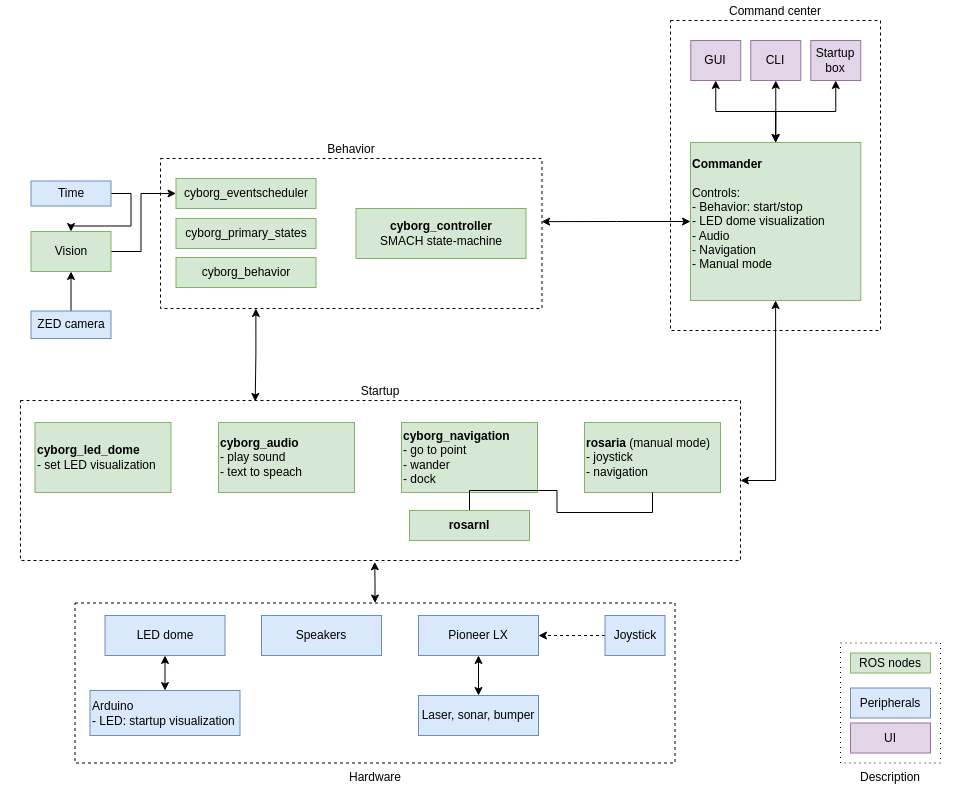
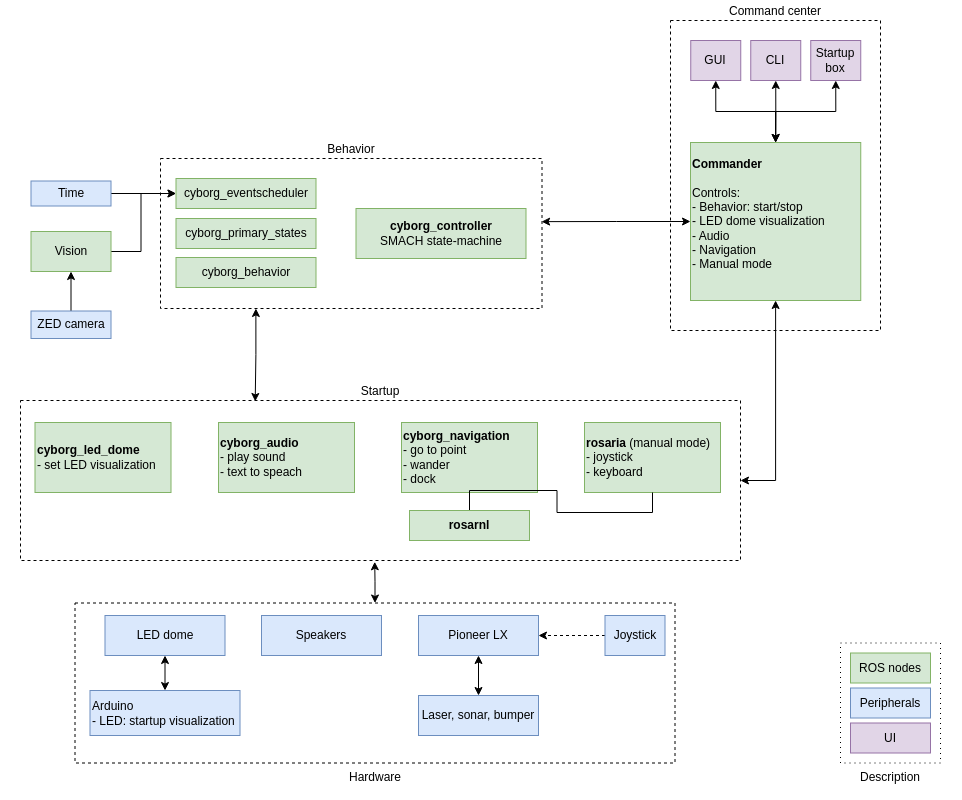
  <mxCell id="0" />
  <mxCell id="1" parent="0" />
  <mxCell id="2" value="&lt;div&gt;Command center&lt;/div&gt;" style="rounded=0;whiteSpace=wrap;html=1;dashed=1;labelPosition=center;verticalLabelPosition=top;align=center;verticalAlign=bottom;" parent="1" vertex="1"><mxGeometry x="670" y="20" width="210" height="310" as="geometry" /></mxCell>
  <mxCell id="3" style="edgeStyle=orthogonalEdgeStyle;rounded=0;orthogonalLoop=1;jettySize=auto;html=1;exitX=0.25;exitY=1;exitDx=0;exitDy=0;entryX=0.326;entryY=0.006;entryDx=0;entryDy=0;entryPerimeter=0;startArrow=classic;startFill=1;endArrow=classic;endFill=1;" parent="1" source="4" target="12" edge="1"><mxGeometry relative="1" as="geometry" /></mxCell>
  <mxCell id="4" value="&lt;div&gt;Behavior&lt;/div&gt;" style="rounded=0;whiteSpace=wrap;html=1;dashed=1;labelPosition=center;verticalLabelPosition=top;align=center;verticalAlign=bottom;" parent="1" vertex="1"><mxGeometry x="160" y="158" width="381.5" height="150" as="geometry" /></mxCell>
  <mxCell id="5" style="edgeStyle=orthogonalEdgeStyle;rounded=0;orthogonalLoop=1;jettySize=auto;html=1;exitX=0;exitY=0.5;exitDx=0;exitDy=0;entryX=0.999;entryY=0.421;entryDx=0;entryDy=0;entryPerimeter=0;endArrow=classic;endFill=1;startArrow=classic;startFill=1;" parent="1" source="6" target="4" edge="1"><mxGeometry relative="1" as="geometry" /></mxCell>
  <mxCell id="6" value="&lt;b&gt;Commander&lt;/b&gt;&lt;br&gt;&lt;br&gt;&lt;div&gt;Controls:&lt;/div&gt;&lt;div&gt;- Behavior: start/stop&lt;br&gt;&lt;/div&gt;&lt;div&gt;- LED dome visualization&lt;/div&gt;&lt;div&gt;- Audio&lt;/div&gt;&lt;div&gt;- Navigation&lt;/div&gt;&lt;div&gt;- Manual mode&lt;br&gt;&lt;/div&gt;&lt;div&gt;&lt;br&gt;&lt;/div&gt;" style="rounded=0;whiteSpace=wrap;html=1;align=left;fillColor=#d5e8d4;strokeColor=#82b366;fontColor=#000000;" parent="1" vertex="1"><mxGeometry x="690" y="142" width="170.25" height="158" as="geometry" /></mxCell>
  <mxCell id="7" value="&lt;div&gt;cyborg_eventscheduler&lt;/div&gt;" style="rounded=0;whiteSpace=wrap;html=1;fillColor=#d5e8d4;strokeColor=#82b366;fontColor=#000000;" parent="1" vertex="1"><mxGeometry x="175.5" y="178" width="140" height="30" as="geometry" /></mxCell>
  <mxCell id="8" value="cyborg_behavior" style="rounded=0;whiteSpace=wrap;html=1;align=center;fillColor=#d5e8d4;strokeColor=#82b366;fontColor=#000000;" parent="1" vertex="1"><mxGeometry x="175.5" y="257" width="140" height="30" as="geometry" /></mxCell>
  <mxCell id="9" style="edgeStyle=orthogonalEdgeStyle;rounded=0;orthogonalLoop=1;jettySize=auto;html=1;exitX=1;exitY=0.5;exitDx=0;exitDy=0;entryX=0.5;entryY=1;entryDx=0;entryDy=0;startArrow=classic;startFill=1;" parent="1" source="12" target="6" edge="1"><mxGeometry relative="1" as="geometry" /></mxCell>
  <mxCell id="10" style="edgeStyle=orthogonalEdgeStyle;rounded=0;orthogonalLoop=1;jettySize=auto;html=1;exitX=0.5;exitY=0;exitDx=0;exitDy=0;entryX=0.5;entryY=1;entryDx=0;entryDy=0;startArrow=none;startFill=0;endArrow=classic;endFill=1;" parent="1" source="11" target="23" edge="1"><mxGeometry relative="1" as="geometry" /></mxCell>
  <mxCell id="11" value="ZED camera" style="rounded=0;whiteSpace=wrap;html=1;fillColor=#dae8fc;strokeColor=#6c8ebf;fontColor=#000000;" parent="1" vertex="1"><mxGeometry x="30.5" y="310.5" width="80" height="27.5" as="geometry" /></mxCell>
  <mxCell id="12" value="&lt;div&gt;Startup&lt;/div&gt;" style="rounded=0;whiteSpace=wrap;html=1;dashed=1;labelPosition=center;verticalLabelPosition=top;align=center;verticalAlign=bottom;" parent="1" vertex="1"><mxGeometry x="20" y="400" width="720" height="160" as="geometry" /></mxCell>
  <mxCell id="13" value="&lt;div align=&quot;left&quot;&gt;cyborg_led_dome&lt;/div&gt;&lt;div align=&quot;left&quot;&gt;&lt;span style=&quot;font-weight: normal&quot;&gt;- set LED visualization&lt;/span&gt;&lt;br&gt;&lt;/div&gt;" style="rounded=0;whiteSpace=wrap;html=1;fillColor=#d5e8d4;strokeColor=#82b366;fontColor=#000000;fontStyle=1;align=left;" parent="1" vertex="1"><mxGeometry x="34.5" y="422" width="136" height="70" as="geometry" /></mxCell>
  <mxCell id="14" value="&lt;div align=&quot;left&quot;&gt;cyborg_audio&lt;/div&gt;&lt;div align=&quot;left&quot;&gt;&lt;span style=&quot;font-weight: normal&quot;&gt;- play sound&lt;/span&gt;&lt;/div&gt;&lt;div align=&quot;left&quot;&gt;&lt;span style=&quot;font-weight: normal&quot;&gt;- text to speach&lt;/span&gt;&lt;br&gt;&lt;/div&gt;" style="rounded=0;whiteSpace=wrap;html=1;fillColor=#d5e8d4;strokeColor=#82b366;fontColor=#000000;fontStyle=1;align=left;" parent="1" vertex="1"><mxGeometry x="218" y="422" width="136" height="70" as="geometry" /></mxCell>
  <mxCell id="15" value="&lt;div align=&quot;left&quot;&gt;cyborg_navigation&lt;/div&gt;&lt;div align=&quot;left&quot;&gt;&lt;span style=&quot;font-weight: normal&quot;&gt;- go to point&lt;/span&gt;&lt;/div&gt;&lt;div align=&quot;left&quot;&gt;&lt;span style=&quot;font-weight: normal&quot;&gt;- wander&lt;/span&gt;&lt;/div&gt;&lt;div align=&quot;left&quot;&gt;&lt;span style=&quot;font-weight: normal&quot;&gt;- dock&lt;/span&gt;&lt;br&gt;&lt;/div&gt;" style="rounded=0;whiteSpace=wrap;html=1;fillColor=#d5e8d4;strokeColor=#82b366;fontColor=#000000;fontStyle=1;align=left;" parent="1" vertex="1"><mxGeometry x="401" y="422" width="136" height="70" as="geometry" /></mxCell>
  <mxCell id="16" style="edgeStyle=orthogonalEdgeStyle;rounded=0;orthogonalLoop=1;jettySize=auto;html=1;exitX=0.5;exitY=1;exitDx=0;exitDy=0;startArrow=classic;startFill=1;fontColor=#000;" parent="1" source="17" target="6" edge="1"><mxGeometry relative="1" as="geometry" /></mxCell>
  <mxCell id="17" value="GUI&lt;br&gt;" style="rounded=0;whiteSpace=wrap;html=1;align=center;fillColor=#e1d5e7;strokeColor=#9673a6;fontColor=#000;" parent="1" vertex="1"><mxGeometry x="690.25" y="40" width="50" height="40" as="geometry" /></mxCell>
  <mxCell id="18" style="edgeStyle=orthogonalEdgeStyle;rounded=0;orthogonalLoop=1;jettySize=auto;html=1;exitX=0.5;exitY=1;exitDx=0;exitDy=0;entryX=0.5;entryY=0;entryDx=0;entryDy=0;startArrow=classic;startFill=1;" parent="1" source="19" target="6" edge="1"><mxGeometry relative="1" as="geometry" /></mxCell>
  <mxCell id="19" value="CLI" style="rounded=0;whiteSpace=wrap;html=1;align=center;fillColor=#e1d5e7;strokeColor=#9673a6;fontColor=#000;" parent="1" vertex="1"><mxGeometry x="750.25" y="40" width="50" height="40" as="geometry" /></mxCell>
  <mxCell id="20" style="edgeStyle=orthogonalEdgeStyle;rounded=0;orthogonalLoop=1;jettySize=auto;html=1;exitX=0.5;exitY=1;exitDx=0;exitDy=0;entryX=0.5;entryY=0;entryDx=0;entryDy=0;startArrow=classic;startFill=1;" parent="1" source="21" target="6" edge="1"><mxGeometry relative="1" as="geometry" /></mxCell>
  <mxCell id="21" value="Startup box" style="rounded=0;whiteSpace=wrap;html=1;align=center;fillColor=#e1d5e7;strokeColor=#9673a6;fontColor=#000;" parent="1" vertex="1"><mxGeometry x="810.25" y="40" width="50" height="40" as="geometry" /></mxCell>
  <mxCell id="22" style="edgeStyle=orthogonalEdgeStyle;rounded=0;orthogonalLoop=1;jettySize=auto;html=1;exitX=1;exitY=0.5;exitDx=0;exitDy=0;entryX=0;entryY=0.5;entryDx=0;entryDy=0;startArrow=none;startFill=0;endArrow=classic;endFill=1;" parent="1" source="23" target="7" edge="1"><mxGeometry relative="1" as="geometry"><Array as="points"><mxPoint x="140.5" y="251.5" /><mxPoint x="140.5" y="193.5" /></Array></mxGeometry></mxCell>
  <mxCell id="23" value="Vision" style="rounded=0;whiteSpace=wrap;html=1;fillColor=#d5e8d4;strokeColor=#82b366;fontColor=#000000;" parent="1" vertex="1"><mxGeometry x="30.5" y="231" width="80" height="40" as="geometry" /></mxCell>
- <mxCell id="24" style="edgeStyle=orthogonalEdgeStyle;rounded=0;orthogonalLoop=1;jettySize=auto;html=1;exitX=1;exitY=0.5;exitDx=0;exitDy=0;startArrow=none;startFill=0;endArrow=classic;endFill=1;" parent="1" source="25" target="23" edge="1"><mxGeometry relative="1" as="geometry" /></mxCell>
+ <mxCell id="24" style="edgeStyle=orthogonalEdgeStyle;rounded=0;orthogonalLoop=1;jettySize=auto;html=1;exitX=1;exitY=0.5;exitDx=0;exitDy=0;startArrow=none;startFill=0;endArrow=classic;endFill=1;" parent="1" source="25" target="7" edge="1"><mxGeometry relative="1" as="geometry" /></mxCell>
  <mxCell id="25" value="Time" style="rounded=0;whiteSpace=wrap;html=1;fillColor=#dae8fc;strokeColor=#6c8ebf;fontColor=#000000;" parent="1" vertex="1"><mxGeometry x="30.5" y="180.5" width="80" height="25" as="geometry" /></mxCell>
  <mxCell id="26" style="edgeStyle=orthogonalEdgeStyle;rounded=0;orthogonalLoop=1;jettySize=auto;html=1;exitX=0.5;exitY=0;exitDx=0;exitDy=0;entryX=0.492;entryY=1.008;entryDx=0;entryDy=0;entryPerimeter=0;startArrow=classic;startFill=1;endArrow=classic;endFill=1;" parent="1" source="27" target="12" edge="1"><mxGeometry relative="1" as="geometry" /></mxCell>
  <mxCell id="27" value="Hardware" style="rounded=0;whiteSpace=wrap;html=1;labelPosition=center;verticalLabelPosition=bottom;align=center;verticalAlign=top;dashed=1;" parent="1" vertex="1"><mxGeometry x="74.5" y="602.5" width="600" height="160" as="geometry" /></mxCell>
  <mxCell id="28" value="LED dome" style="rounded=0;whiteSpace=wrap;html=1;fillColor=#dae8fc;strokeColor=#6c8ebf;fontColor=#000000;" parent="1" vertex="1"><mxGeometry x="104.5" y="615" width="120" height="40" as="geometry" /></mxCell>
  <mxCell id="29" value="Pioneer LX" style="rounded=0;whiteSpace=wrap;html=1;fillColor=#dae8fc;strokeColor=#6c8ebf;fontColor=#000000;" parent="1" vertex="1"><mxGeometry x="418" y="615" width="120" height="40" as="geometry" /></mxCell>
  <mxCell id="30" value="Speakers" style="rounded=0;whiteSpace=wrap;html=1;fillColor=#dae8fc;strokeColor=#6c8ebf;fontColor=#000000;" parent="1" vertex="1"><mxGeometry x="261" y="615" width="120" height="40" as="geometry" /></mxCell>
  <mxCell id="31" value="&lt;div&gt;&lt;font color=&quot;#000000&quot;&gt;Description&lt;/font&gt;&lt;/div&gt;&lt;div&gt;&lt;font color=&quot;#000000&quot;&gt;&lt;br&gt;&lt;/font&gt;&lt;/div&gt;" style="rounded=0;whiteSpace=wrap;html=1;fontColor=#000000;labelPosition=center;verticalLabelPosition=bottom;align=center;verticalAlign=top;dashed=1;dashPattern=1 4;" parent="1" vertex="1"><mxGeometry x="840" y="642.5" width="100" height="120" as="geometry" /></mxCell>
- <mxCell id="32" value="ROS nodes" style="rounded=0;whiteSpace=wrap;html=1;fillColor=#d5e8d4;strokeColor=#82b366;fontColor=#000000;" parent="1" vertex="1"><mxGeometry x="850" y="652.5" width="80" height="20" as="geometry" /></mxCell>
+ <mxCell id="32" value="ROS nodes" style="rounded=0;whiteSpace=wrap;html=1;fillColor=#d5e8d4;strokeColor=#82b366;fontColor=#000000;" parent="1" vertex="1"><mxGeometry x="850" y="652.5" width="80" height="30" as="geometry" /></mxCell>
  <mxCell id="33" value="Peripherals" style="rounded=0;whiteSpace=wrap;html=1;fillColor=#dae8fc;strokeColor=#6c8ebf;fontColor=#000000;" parent="1" vertex="1"><mxGeometry x="850" y="687.5" width="80" height="30" as="geometry" /></mxCell>
  <mxCell id="34" value="UI" style="rounded=0;whiteSpace=wrap;html=1;fillColor=#e1d5e7;strokeColor=#9673a6;fontColor=#000000;" parent="1" vertex="1"><mxGeometry x="850" y="722.5" width="80" height="30" as="geometry" /></mxCell>
  <mxCell id="35" style="edgeStyle=orthogonalEdgeStyle;rounded=0;orthogonalLoop=1;jettySize=auto;html=1;exitX=0.5;exitY=1;exitDx=0;exitDy=0;startArrow=classic;startFill=1;fontColor=#000000;" parent="1" source="31" target="31" edge="1"><mxGeometry relative="1" as="geometry" /></mxCell>
- <mxCell id="36" value="&lt;div align=&quot;left&quot;&gt;rosaria&lt;span style=&quot;font-weight: normal&quot;&gt; (manual mode)&lt;/span&gt;&lt;/div&gt;&lt;div align=&quot;left&quot;&gt;&lt;span style=&quot;font-weight: normal&quot;&gt;- joystick&lt;/span&gt;&lt;/div&gt;&lt;div align=&quot;left&quot;&gt;&lt;span style=&quot;font-weight: normal&quot;&gt;- navigation&lt;br&gt;&lt;/span&gt;&lt;/div&gt;" style="rounded=0;whiteSpace=wrap;html=1;fillColor=#d5e8d4;strokeColor=#82b366;fontColor=#000000;fontStyle=1;align=left;" parent="1" vertex="1"><mxGeometry x="584" y="422" width="136" height="70" as="geometry" /></mxCell>
+ <mxCell id="36" value="&lt;div align=&quot;left&quot;&gt;rosaria&lt;span style=&quot;font-weight: normal&quot;&gt; (manual mode)&lt;/span&gt;&lt;/div&gt;&lt;div align=&quot;left&quot;&gt;&lt;span style=&quot;font-weight: normal&quot;&gt;- joystick&lt;/span&gt;&lt;/div&gt;&lt;div align=&quot;left&quot;&gt;&lt;span style=&quot;font-weight: normal&quot;&gt;- keyboard&lt;br&gt;&lt;/span&gt;&lt;/div&gt;" style="rounded=0;whiteSpace=wrap;html=1;fillColor=#d5e8d4;strokeColor=#82b366;fontColor=#000000;fontStyle=1;align=left;" parent="1" vertex="1"><mxGeometry x="584" y="422" width="136" height="70" as="geometry" /></mxCell>
  <mxCell id="37" value="" style="edgeStyle=orthogonalEdgeStyle;rounded=0;orthogonalLoop=1;jettySize=auto;html=1;dashed=1;" parent="1" source="38" target="29" edge="1"><mxGeometry relative="1" as="geometry" /></mxCell>
  <mxCell id="38" value="&lt;div&gt;Joystick&lt;/div&gt;" style="rounded=0;whiteSpace=wrap;html=1;fillColor=#dae8fc;strokeColor=#6c8ebf;fontColor=#000000;" parent="1" vertex="1"><mxGeometry x="604.5" y="615" width="60" height="40" as="geometry" /></mxCell>
  <mxCell id="39" value="" style="edgeStyle=orthogonalEdgeStyle;rounded=0;orthogonalLoop=1;jettySize=auto;html=1;startArrow=classic;startFill=1;" parent="1" source="40" target="29" edge="1"><mxGeometry relative="1" as="geometry" /></mxCell>
  <mxCell id="40" value="Laser, sonar, bumper" style="rounded=0;whiteSpace=wrap;html=1;fillColor=#dae8fc;strokeColor=#6c8ebf;fontColor=#000000;" parent="1" vertex="1"><mxGeometry x="418" y="695" width="120" height="40" as="geometry" /></mxCell>
  <mxCell id="41" value="&lt;div&gt;cyborg_primary_states&lt;/div&gt;" style="rounded=0;whiteSpace=wrap;html=1;fillColor=#d5e8d4;strokeColor=#82b366;fontColor=#000000;" parent="1" vertex="1"><mxGeometry x="175.5" y="218" width="140" height="30" as="geometry" /></mxCell>
  <mxCell id="42" style="edgeStyle=orthogonalEdgeStyle;rounded=0;orthogonalLoop=1;jettySize=auto;html=1;exitX=0.5;exitY=0;exitDx=0;exitDy=0;entryX=0.5;entryY=1;entryDx=0;entryDy=0;startArrow=classic;startFill=1;" parent="1" source="43" target="28" edge="1"><mxGeometry relative="1" as="geometry" /></mxCell>
  <mxCell id="43" value="Arduino&lt;br&gt;- LED: startup visualization" style="rounded=0;whiteSpace=wrap;html=1;align=left;fillColor=#dae8fc;strokeColor=#6c8ebf;fontColor=#000000;" parent="1" vertex="1"><mxGeometry x="89.5" y="690" width="150" height="45" as="geometry" /></mxCell>
  <mxCell id="44" value="&lt;div&gt;&lt;b&gt;cyborg_controller&lt;/b&gt;&lt;/div&gt;&lt;div&gt;SMACH state-machine&lt;br&gt;&lt;/div&gt;" style="rounded=0;whiteSpace=wrap;html=1;fillColor=#d5e8d4;strokeColor=#82b366;fontColor=#000000;" parent="1" vertex="1"><mxGeometry x="355.5" y="208" width="170" height="50" as="geometry" /></mxCell>
  <mxCell id="45" style="edgeStyle=orthogonalEdgeStyle;rounded=0;orthogonalLoop=1;jettySize=auto;html=1;exitX=0.5;exitY=0;exitDx=0;exitDy=0;endArrow=none;endFill=0;" parent="1" source="46" target="36" edge="1"><mxGeometry relative="1" as="geometry" /></mxCell>
  <mxCell id="46" value="rosarnl" style="rounded=0;whiteSpace=wrap;html=1;fillColor=#d5e8d4;strokeColor=#82b366;fontColor=#000000;fontStyle=1" parent="1" vertex="1"><mxGeometry x="409" y="510" width="120" height="30" as="geometry" /></mxCell>
